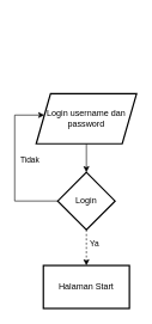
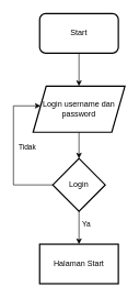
  <mxCell id="0" />
  <mxCell id="1" parent="0" />
  <mxCell id="2" value="" style="edgeStyle=orthogonalEdgeStyle;rounded=0;orthogonalLoop=1;jettySize=auto;html=1;" edge="1" parent="1" source="3" target="10"><mxGeometry relative="1" as="geometry" /></mxCell>
  <mxCell id="3" value="Login username dan password" style="shape=parallelogram;perimeter=parallelogramPerimeter;whiteSpace=wrap;html=1;fixedSize=1;strokeWidth=2;" vertex="1" parent="1"><mxGeometry x="50" y="130" width="140" height="70" as="geometry" /></mxCell>
+ <mxCell id="4" style="edgeStyle=orthogonalEdgeStyle;rounded=0;orthogonalLoop=1;jettySize=auto;html=1;exitX=0.5;exitY=1;exitDx=0;exitDy=0;" edge="1" parent="1" source="5" target="3"><mxGeometry relative="1" as="geometry" /></mxCell>
+ <mxCell id="5" value="Start" style="rounded=1;whiteSpace=wrap;html=1;strokeWidth=2;" vertex="1" parent="1"><mxGeometry x="60" y="20" width="120" height="60" as="geometry" /></mxCell>
  <mxCell id="6" style="edgeStyle=orthogonalEdgeStyle;rounded=0;orthogonalLoop=1;jettySize=auto;html=1;exitX=0;exitY=0.5;exitDx=0;exitDy=0;" edge="1" parent="1" source="10" target="3"><mxGeometry relative="1" as="geometry"><Array as="points"><mxPoint x="20" y="280" /><mxPoint x="20" y="160" /></Array></mxGeometry></mxCell>
  <mxCell id="7" value="Tidak" style="edgeLabel;html=1;align=center;verticalAlign=middle;resizable=0;points=[];" vertex="1" connectable="0" parent="6"><mxGeometry x="0.072" y="-2" relative="1" as="geometry"><mxPoint x="18" as="offset" /></mxGeometry></mxCell>
- <mxCell id="8" value="" style="edgeStyle=orthogonalEdgeStyle;rounded=0;orthogonalLoop=1;jettySize=auto;html=1;dashed=1;" edge="1" parent="1" source="10" target="11"><mxGeometry relative="1" as="geometry" /></mxCell>
+ <mxCell id="8" value="" style="edgeStyle=orthogonalEdgeStyle;rounded=0;orthogonalLoop=1;jettySize=auto;html=1;" edge="1" parent="1" source="10" target="11"><mxGeometry relative="1" as="geometry" /></mxCell>
  <mxCell id="9" value="Ya" style="edgeLabel;html=1;align=center;verticalAlign=middle;resizable=0;points=[];" vertex="1" connectable="0" parent="8"><mxGeometry x="-0.222" y="1" relative="1" as="geometry"><mxPoint x="9" as="offset" /></mxGeometry></mxCell>
  <mxCell id="10" value="Login" style="rhombus;whiteSpace=wrap;html=1;strokeWidth=2;" vertex="1" parent="1"><mxGeometry x="80" y="240" width="80" height="80" as="geometry" /></mxCell>
  <mxCell id="11" value="Halaman Start" style="whiteSpace=wrap;html=1;strokeWidth=2;" vertex="1" parent="1"><mxGeometry x="60" y="370" width="120" height="60" as="geometry" /></mxCell>
